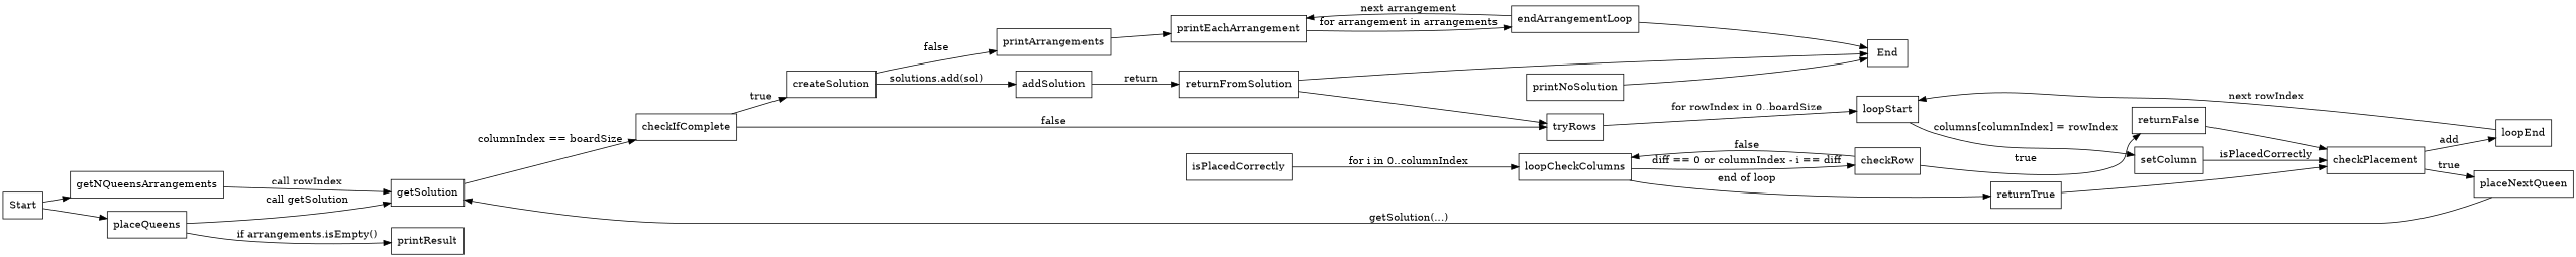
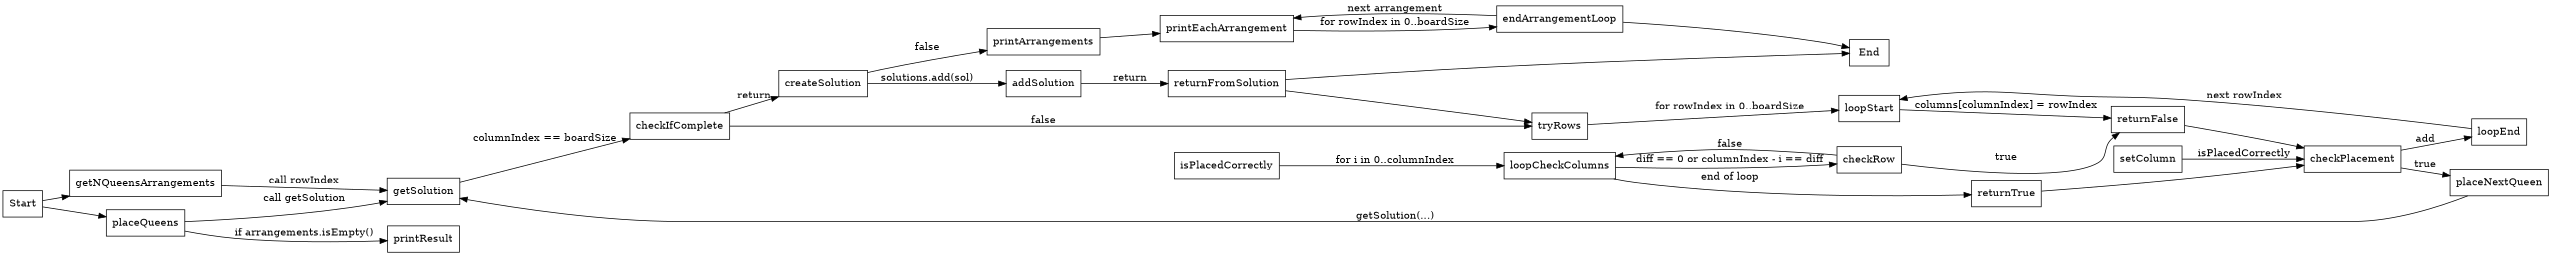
  digraph {
    rankdir=LR
    node [shape=box]
    n1 [label=Start]
    getNQueensArrangements
    placeQueens
    getSolution
    printResult
    n6 [label=End]
    checkIfComplete
    createSolution
    tryRows
    addSolution
    printArrangements
    loopStart
    returnFromSolution
    setColumn
    checkPlacement
    placeNextQueen
    loopEnd
    isPlacedCorrectly
    loopCheckColumns
    checkRow
    returnTrue
    returnFalse
-   printNoSolution
    printEachArrangement
    endArrangementLoop
    n1 -> getNQueensArrangements
    n1 -> placeQueens
    getNQueensArrangements -> getSolution [label="call rowIndex"]
    placeQueens -> getSolution [label="call getSolution"]
    placeQueens -> printResult [label="if arrangements.isEmpty()"]
    getSolution -> checkIfComplete [label="columnIndex == boardSize"]
-   checkIfComplete -> createSolution [label=true]
+   checkIfComplete -> createSolution [label=return]
    checkIfComplete -> tryRows [label=false]
    createSolution -> addSolution [label="solutions.add(sol)"]
    createSolution -> printArrangements [label=false]
    tryRows -> loopStart [label="for rowIndex in 0..boardSize"]
    addSolution -> returnFromSolution [label=return]
    printArrangements -> printEachArrangement
-   loopStart -> setColumn [label="columns[columnIndex] = rowIndex"]
+   loopStart -> returnFalse [label="columns[columnIndex] = rowIndex"]
    returnFromSolution -> n6
    returnFromSolution -> tryRows
    setColumn -> checkPlacement [label=isPlacedCorrectly]
    checkPlacement -> placeNextQueen [label=true]
    checkPlacement -> loopEnd [label=add]
    placeNextQueen -> getSolution [label="getSolution(...)"]
    loopEnd -> loopStart [label="next rowIndex"]
    isPlacedCorrectly -> loopCheckColumns [label="for i in 0..columnIndex"]
    loopCheckColumns -> checkRow [label="diff == 0 or columnIndex - i == diff"]
    loopCheckColumns -> returnTrue [label="end of loop"]
    checkRow -> loopCheckColumns [label=false]
    checkRow -> returnFalse [label=true]
    returnTrue -> checkPlacement
    returnFalse -> checkPlacement
-   printNoSolution -> n6
-   printEachArrangement -> endArrangementLoop [label="for arrangement in arrangements"]
+   printEachArrangement -> endArrangementLoop [label="for rowIndex in 0..boardSize"]
    endArrangementLoop -> n6
    endArrangementLoop -> printEachArrangement [label="next arrangement"]
  }
